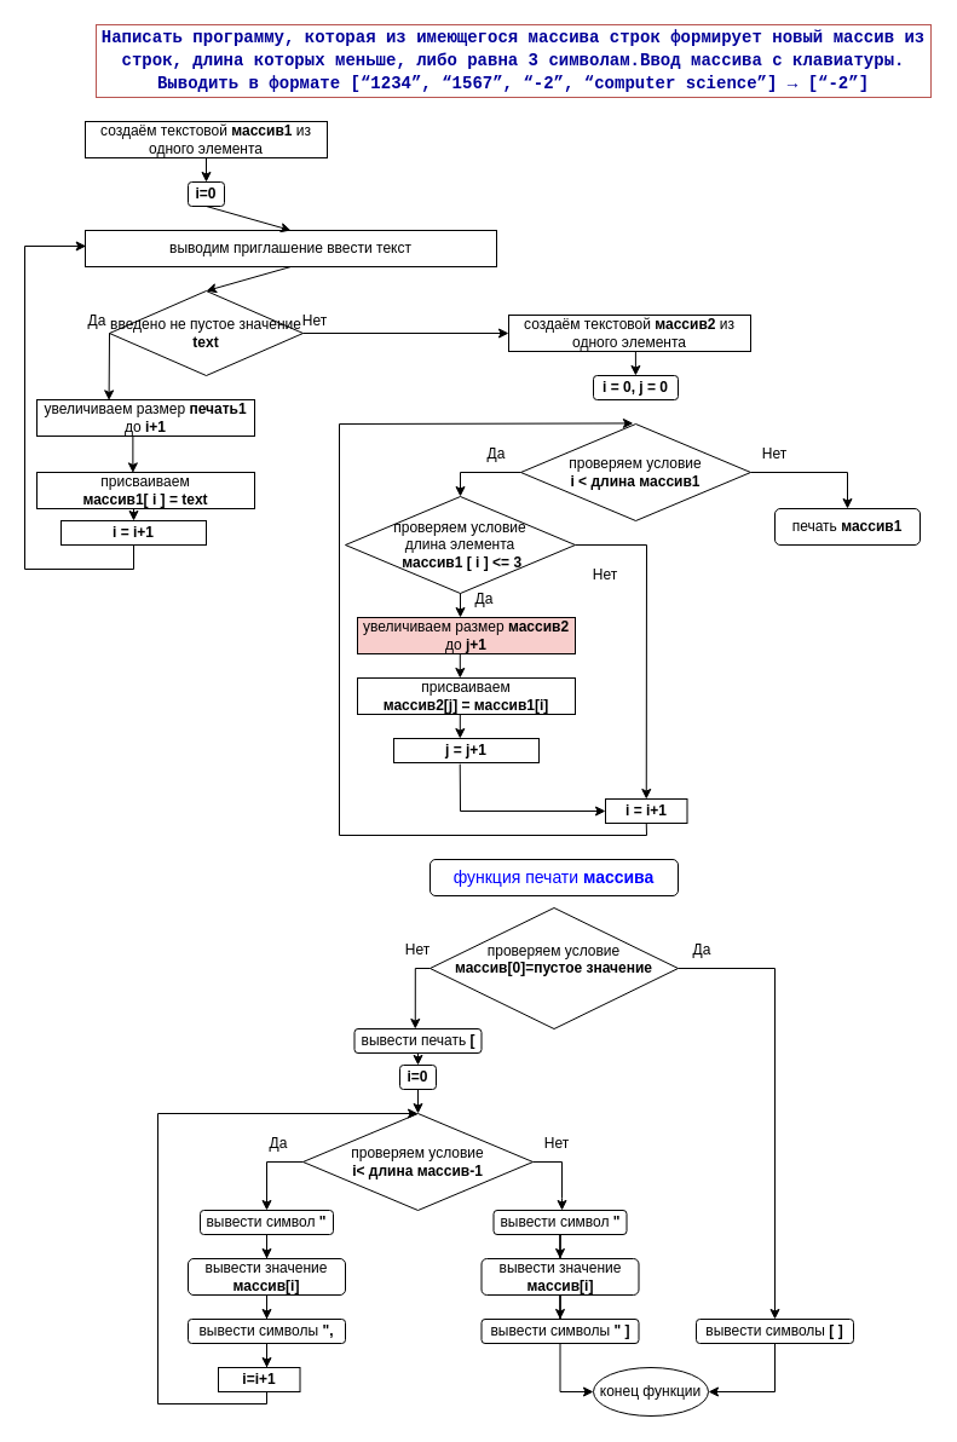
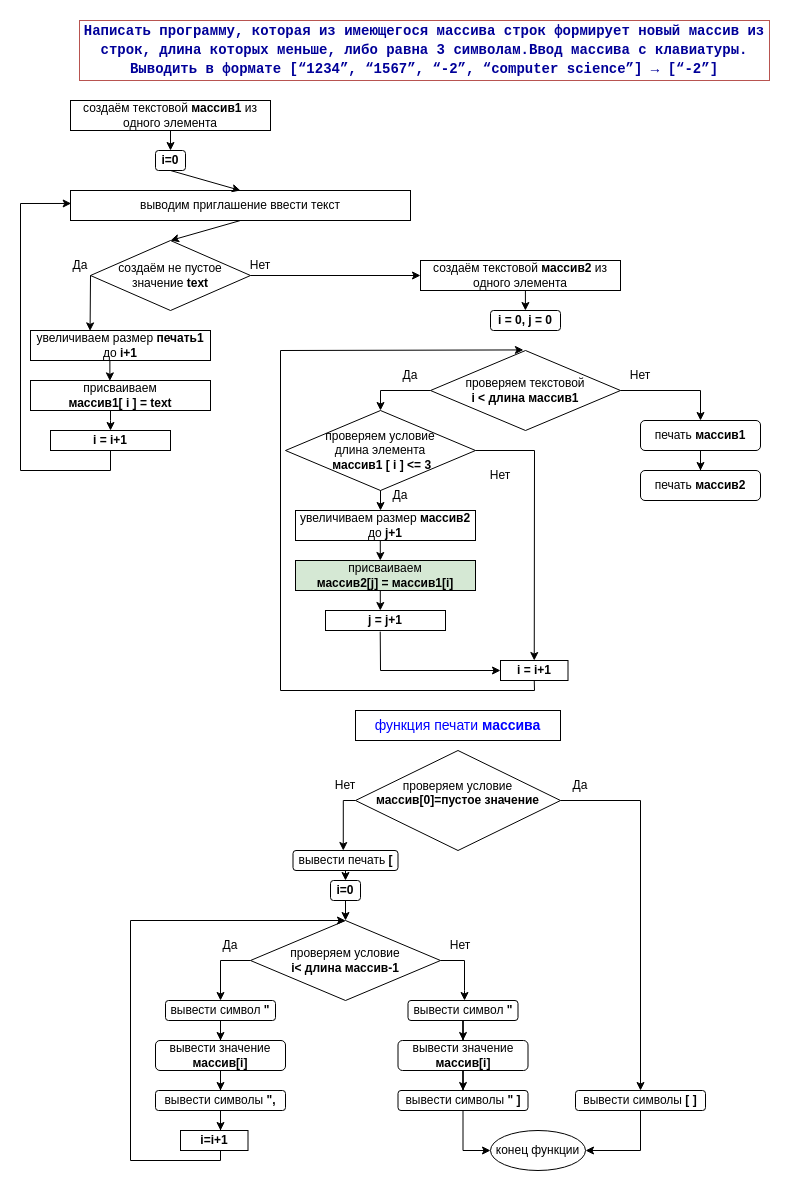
  <mxCell id="0" />
  <mxCell id="1" parent="0" />
  <mxCell id="2" value="&lt;div style=&quot;font-family: Consolas, &amp;quot;Courier New&amp;quot;, monospace; font-size: 14px; line-height: 19px;&quot;&gt;&lt;div style=&quot;font-size: 14px;&quot;&gt;Написать программу, которая из имеющегося массива строк формирует новый массив из строк, длина которых меньше, либо равна 3 символам.Ввод массива с клавиатуры.&lt;br&gt;&lt;/div&gt;&lt;div style=&quot;font-size: 14px;&quot;&gt;Выводить в формате [“1234”, “1567”, “-2”, “computer science”] → [“-2”]&lt;/div&gt;&lt;/div&gt;" style="text;strokeColor=#b85450;align=center;fillColor=none;html=1;verticalAlign=middle;whiteSpace=wrap;rounded=0;labelBackgroundColor=none;fontSize=14;fontStyle=1;fontColor=#000099;" vertex="1" parent="1"><mxGeometry x="79" width="690" height="60" as="geometry" y="20" /></mxCell>
  <mxCell id="3" value="создаём текстовой &lt;b&gt;массив1 &lt;/b&gt;из одного элемента" style="rounded=0;whiteSpace=wrap;html=1;" vertex="1" parent="1"><mxGeometry x="70" y="100" width="200" height="30" as="geometry" /></mxCell>
  <mxCell id="4" value="выводим приглашение ввести текст" style="rounded=0;whiteSpace=wrap;html=1;" vertex="1" parent="1"><mxGeometry x="70" y="190" width="340" height="30" as="geometry" /></mxCell>
  <mxCell id="5" value="&lt;b&gt;i=0&lt;/b&gt;" style="rounded=1;whiteSpace=wrap;html=1;" vertex="1" parent="1"><mxGeometry x="155" y="150" width="30" height="20" as="geometry" /></mxCell>
- <mxCell id="6" value="введено не пустое значение &lt;b&gt;text&lt;/b&gt;" style="rhombus;whiteSpace=wrap;html=1;" vertex="1" parent="1"><mxGeometry x="90" y="240" width="160" height="70" as="geometry" /></mxCell>
+ <mxCell id="6" value="создаём не пустое значение &lt;b&gt;text&lt;/b&gt;" style="rhombus;whiteSpace=wrap;html=1;" vertex="1" parent="1"><mxGeometry x="90" y="240" width="160" height="70" as="geometry" /></mxCell>
  <mxCell id="7" value="" style="endArrow=classic;html=1;rounded=0;exitX=0.5;exitY=1;exitDx=0;exitDy=0;entryX=0.5;entryY=0;entryDx=0;entryDy=0;" edge="1" parent="1" source="3" target="5"><mxGeometry width="50" height="50" relative="1" as="geometry"><mxPoint x="420" y="350" as="sourcePoint" /><mxPoint x="470" y="300" as="targetPoint" /></mxGeometry></mxCell>
  <mxCell id="8" value="" style="endArrow=classic;html=1;rounded=0;exitX=0.5;exitY=1;exitDx=0;exitDy=0;entryX=0.5;entryY=0;entryDx=0;entryDy=0;" edge="1" parent="1" source="5" target="4"><mxGeometry width="50" height="50" relative="1" as="geometry"><mxPoint x="420" y="350" as="sourcePoint" /><mxPoint x="470" y="300" as="targetPoint" /></mxGeometry></mxCell>
  <mxCell id="9" value="" style="endArrow=classic;html=1;rounded=0;exitX=0.5;exitY=1;exitDx=0;exitDy=0;entryX=0.5;entryY=0;entryDx=0;entryDy=0;" edge="1" parent="1" source="4" target="6"><mxGeometry width="50" height="50" relative="1" as="geometry"><mxPoint x="420" y="380" as="sourcePoint" /><mxPoint x="470" y="330" as="targetPoint" /></mxGeometry></mxCell>
  <mxCell id="10" value="увеличиваем размер &lt;b&gt;печать1&lt;/b&gt; до &lt;b&gt;i+1&lt;/b&gt;" style="rounded=0;whiteSpace=wrap;html=1;" vertex="1" parent="1"><mxGeometry x="30" y="330" width="180" height="30" as="geometry" /></mxCell>
  <mxCell id="11" style="edgeStyle=orthogonalEdgeStyle;rounded=0;orthogonalLoop=1;jettySize=auto;html=1;entryX=0.5;entryY=0;entryDx=0;entryDy=0;" edge="1" parent="1" source="12" target="27"><mxGeometry relative="1" as="geometry"><Array as="points"><mxPoint x="110" y="420" /><mxPoint x="110" y="420" /></Array></mxGeometry></mxCell>
- <mxCell id="12" value="&lt;div&gt;присваиваем &lt;br&gt;&lt;/div&gt;&lt;div&gt;&lt;b&gt;массив1[ i ] = text&lt;/b&gt;&lt;/div&gt; " style="rounded=0;whiteSpace=wrap;html=1;" vertex="1" parent="1"><mxGeometry x="30" y="390" width="180" height="30" as="geometry" /></mxCell>
+ <mxCell id="12" value="&lt;div&gt;присваиваем &lt;br&gt;&lt;/div&gt;&lt;div&gt;&lt;b&gt;массив1[ i ] = text&lt;/b&gt;&lt;/div&gt; " style="rounded=0;whiteSpace=wrap;html=1;" vertex="1" parent="1"><mxGeometry x="30" y="380" width="180" height="30" as="geometry" /></mxCell>
  <mxCell id="13" value="" style="endArrow=classic;html=1;rounded=0;exitX=0;exitY=0.5;exitDx=0;exitDy=0;entryX=0.331;entryY=0.013;entryDx=0;entryDy=0;entryPerimeter=0;" edge="1" parent="1" source="6" target="10"><mxGeometry width="50" height="50" relative="1" as="geometry"><mxPoint x="120" y="370" as="sourcePoint" /><mxPoint x="170" y="320" as="targetPoint" /></mxGeometry></mxCell>
  <mxCell id="14" value="&lt;b&gt;j = j+1&lt;/b&gt;" style="rounded=0;whiteSpace=wrap;html=1;" vertex="1" parent="1"><mxGeometry x="325" y="610" width="120" height="20" as="geometry" /></mxCell>
  <mxCell id="15" value="" style="endArrow=classic;html=1;rounded=0;exitX=0.413;exitY=0.941;exitDx=0;exitDy=0;entryX=0.002;entryY=0.432;entryDx=0;entryDy=0;entryPerimeter=0;exitPerimeter=0;" edge="1" parent="1" source="27" target="4"><mxGeometry width="50" height="50" relative="1" as="geometry"><mxPoint x="180" y="489.94" as="sourcePoint" /><mxPoint x="20" y="200" as="targetPoint" /><Array as="points"><mxPoint x="110" y="450" /><mxPoint x="110" y="470" /><mxPoint x="20" y="470" /><mxPoint x="20" y="203" /></Array></mxGeometry></mxCell>
  <mxCell id="16" value="" style="endArrow=classic;html=1;rounded=0;exitX=0.441;exitY=0.999;exitDx=0;exitDy=0;exitPerimeter=0;entryX=0.441;entryY=0.013;entryDx=0;entryDy=0;entryPerimeter=0;" edge="1" parent="1" source="10" target="12"><mxGeometry width="50" height="50" relative="1" as="geometry"><mxPoint x="120" y="390" as="sourcePoint" /><mxPoint x="170" y="340" as="targetPoint" /></mxGeometry></mxCell>
  <mxCell id="17" value="создаём текстовой &lt;b&gt;массив2 &lt;/b&gt;из одного элемента" style="rounded=0;whiteSpace=wrap;html=1;" vertex="1" parent="1"><mxGeometry x="420" y="260" width="200" height="30" as="geometry" /></mxCell>
  <mxCell id="18" value="" style="endArrow=classic;html=1;rounded=0;exitX=1;exitY=0.5;exitDx=0;exitDy=0;" edge="1" parent="1" source="6" target="17"><mxGeometry width="50" height="50" relative="1" as="geometry"><mxPoint x="180" y="260" as="sourcePoint" /><mxPoint x="230" y="210" as="targetPoint" /></mxGeometry></mxCell>
  <mxCell id="19" value="&lt;b&gt;i = 0, j = 0&lt;br&gt;&lt;/b&gt;" style="rounded=1;whiteSpace=wrap;html=1;" vertex="1" parent="1"><mxGeometry x="490" y="310" width="70" height="20" as="geometry" /></mxCell>
  <mxCell id="20" value="&lt;div&gt;проверяем условие&lt;/div&gt;&lt;div&gt;длина элемента&lt;/div&gt;&lt;div&gt;&amp;nbsp;&lt;b&gt;массив1 [ i ] &amp;lt;= 3&lt;/b&gt;&lt;br&gt;&lt;/div&gt;" style="rhombus;whiteSpace=wrap;html=1;" vertex="1" parent="1"><mxGeometry x="285" y="410" width="190" height="80" as="geometry" /></mxCell>
- <mxCell id="21" value="увеличиваем размер &lt;b&gt;массив2&lt;/b&gt; до &lt;b&gt;j+1&lt;/b&gt;" style="rounded=0;whiteSpace=wrap;html=1;fillColor=#f8cecc;" vertex="1" parent="1"><mxGeometry x="295" y="510" width="180" height="30" as="geometry" /></mxCell>
- <mxCell id="22" value="&lt;div&gt;присваиваем &lt;b&gt;&lt;br&gt;&lt;/b&gt;&lt;/div&gt;&lt;div&gt;&lt;b&gt;массив2[j] =&lt;/b&gt;&lt;b&gt; массив1[i]&lt;/b&gt;&lt;/div&gt; " style="rounded=0;whiteSpace=wrap;html=1;" vertex="1" parent="1"><mxGeometry x="295" y="560" width="180" height="30" as="geometry" /></mxCell>
+ <mxCell id="21" value="увеличиваем размер &lt;b&gt;массив2&lt;/b&gt; до &lt;b&gt;j+1&lt;/b&gt;" style="rounded=0;whiteSpace=wrap;html=1;" vertex="1" parent="1"><mxGeometry x="295" y="510" width="180" height="30" as="geometry" /></mxCell>
+ <mxCell id="22" value="&lt;div&gt;присваиваем &lt;b&gt;&lt;br&gt;&lt;/b&gt;&lt;/div&gt;&lt;div&gt;&lt;b&gt;массив2[j] =&lt;/b&gt;&lt;b&gt; массив1[i]&lt;/b&gt;&lt;/div&gt; " style="rounded=0;whiteSpace=wrap;html=1;fillColor=#d5e8d4;" vertex="1" parent="1"><mxGeometry x="295" y="560" width="180" height="30" as="geometry" /></mxCell>
  <mxCell id="23" style="edgeStyle=orthogonalEdgeStyle;rounded=0;orthogonalLoop=1;jettySize=auto;html=1;entryX=0.5;entryY=0;entryDx=0;entryDy=0;" edge="1" parent="1" source="24" target="41"><mxGeometry relative="1" as="geometry" /></mxCell>
- <mxCell id="24" value="&lt;div&gt;проверяем условие&lt;/div&gt;&lt;div&gt;&lt;b&gt;i &amp;lt; длина&lt;/b&gt; &lt;b&gt;массив1&lt;/b&gt;&lt;br&gt;&lt;/div&gt;" style="rhombus;whiteSpace=wrap;html=1;" vertex="1" parent="1"><mxGeometry x="430" y="350" width="190" height="80" as="geometry" /></mxCell>
+ <mxCell id="24" value="&lt;div&gt;проверяем текстовой&lt;/div&gt;&lt;div&gt;&lt;b&gt;i &amp;lt; длина&lt;/b&gt; &lt;b&gt;массив1&lt;/b&gt;&lt;br&gt;&lt;/div&gt;" style="rhombus;whiteSpace=wrap;html=1;" vertex="1" parent="1"><mxGeometry x="430" y="350" width="190" height="80" as="geometry" /></mxCell>
  <mxCell id="25" value="Да" style="text;html=1;strokeColor=none;fillColor=none;align=center;verticalAlign=middle;whiteSpace=wrap;rounded=0;" vertex="1" parent="1"><mxGeometry x="50" y="250" width="60" height="30" as="geometry" /></mxCell>
  <mxCell id="26" value="Нет" style="text;html=1;strokeColor=none;fillColor=none;align=center;verticalAlign=middle;whiteSpace=wrap;rounded=0;" vertex="1" parent="1"><mxGeometry x="230" y="250" width="60" height="30" as="geometry" /></mxCell>
  <mxCell id="27" value="&lt;b&gt;i = i+1&lt;/b&gt;" style="rounded=0;whiteSpace=wrap;html=1;" vertex="1" parent="1"><mxGeometry x="50" y="430" width="120" height="20" as="geometry" /></mxCell>
  <mxCell id="28" value="" style="endArrow=classic;html=1;rounded=0;exitX=0;exitY=0.5;exitDx=0;exitDy=0;entryX=0.5;entryY=0;entryDx=0;entryDy=0;" edge="1" parent="1" source="24" target="20"><mxGeometry width="50" height="50" relative="1" as="geometry"><mxPoint x="-130" y="340" as="sourcePoint" /><mxPoint x="380" y="390" as="targetPoint" /><Array as="points"><mxPoint x="380" y="390" /></Array></mxGeometry></mxCell>
  <mxCell id="29" value="Да" style="text;html=1;strokeColor=none;fillColor=none;align=center;verticalAlign=middle;whiteSpace=wrap;rounded=0;" vertex="1" parent="1"><mxGeometry x="380" y="360" width="60" height="30" as="geometry" /></mxCell>
  <mxCell id="30" value="" style="endArrow=classic;html=1;rounded=0;entryX=0.5;entryY=0;entryDx=0;entryDy=0;exitX=0.5;exitY=1;exitDx=0;exitDy=0;" edge="1" parent="1"><mxGeometry width="50" height="50" relative="1" as="geometry"><mxPoint x="524.91" y="290" as="sourcePoint" /><mxPoint x="524.91" y="310" as="targetPoint" /></mxGeometry></mxCell>
  <mxCell id="31" value="" style="endArrow=classic;html=1;rounded=0;entryX=0.5;entryY=0;entryDx=0;entryDy=0;exitX=0.5;exitY=1;exitDx=0;exitDy=0;" edge="1" parent="1"><mxGeometry width="50" height="50" relative="1" as="geometry"><mxPoint x="380" y="490" as="sourcePoint" /><mxPoint x="380" y="510" as="targetPoint" /></mxGeometry></mxCell>
  <mxCell id="32" value="Да" style="text;html=1;strokeColor=none;fillColor=none;align=center;verticalAlign=middle;whiteSpace=wrap;rounded=0;" vertex="1" parent="1"><mxGeometry x="370" y="480" width="60" height="30" as="geometry" /></mxCell>
  <mxCell id="33" value="" style="endArrow=classic;html=1;rounded=0;entryX=0.5;entryY=0;entryDx=0;entryDy=0;exitX=0.5;exitY=1;exitDx=0;exitDy=0;" edge="1" parent="1"><mxGeometry width="50" height="50" relative="1" as="geometry"><mxPoint x="379.81" y="540" as="sourcePoint" /><mxPoint x="379.81" y="560" as="targetPoint" /></mxGeometry></mxCell>
  <mxCell id="34" value="" style="endArrow=classic;html=1;rounded=0;entryX=0.5;entryY=0;entryDx=0;entryDy=0;exitX=0.5;exitY=1;exitDx=0;exitDy=0;" edge="1" parent="1"><mxGeometry width="50" height="50" relative="1" as="geometry"><mxPoint x="379.81" y="590" as="sourcePoint" /><mxPoint x="379.81" y="610" as="targetPoint" /></mxGeometry></mxCell>
  <mxCell id="35" value="" style="endArrow=classic;html=1;rounded=0;exitX=1;exitY=0.5;exitDx=0;exitDy=0;entryX=0.5;entryY=0;entryDx=0;entryDy=0;" edge="1" parent="1" source="20" target="36"><mxGeometry width="50" height="50" relative="1" as="geometry"><mxPoint x="90" y="400" as="sourcePoint" /><mxPoint x="680" y="540" as="targetPoint" /><Array as="points"><mxPoint x="534" y="450" /></Array></mxGeometry></mxCell>
  <mxCell id="36" value="&lt;b&gt;i = i+1&lt;/b&gt;" style="rounded=0;whiteSpace=wrap;html=1;" vertex="1" parent="1"><mxGeometry x="500" y="660" width="67.5" height="20" as="geometry" /></mxCell>
  <mxCell id="37" value="Нет" style="text;html=1;strokeColor=none;fillColor=none;align=center;verticalAlign=middle;whiteSpace=wrap;rounded=0;" vertex="1" parent="1"><mxGeometry x="315" y="770" width="60" height="30" as="geometry" /></mxCell>
  <mxCell id="38" value="" style="endArrow=classic;html=1;rounded=0;exitX=0.456;exitY=1.055;exitDx=0;exitDy=0;exitPerimeter=0;entryX=0;entryY=0.5;entryDx=0;entryDy=0;" edge="1" parent="1" source="14" target="36"><mxGeometry width="50" height="50" relative="1" as="geometry"><mxPoint x="389.81" y="600" as="sourcePoint" /><mxPoint x="380" y="660" as="targetPoint" /><Array as="points"><mxPoint x="380" y="670" /></Array></mxGeometry></mxCell>
  <mxCell id="39" value="" style="endArrow=classic;html=1;rounded=0;exitX=0.5;exitY=1;exitDx=0;exitDy=0;entryX=0.489;entryY=-0.007;entryDx=0;entryDy=0;entryPerimeter=0;" edge="1" parent="1" source="36" target="24"><mxGeometry width="50" height="50" relative="1" as="geometry"><mxPoint x="320" y="540" as="sourcePoint" /><mxPoint x="370" y="490" as="targetPoint" /><Array as="points"><mxPoint x="534" y="690" /><mxPoint x="280" y="690" /><mxPoint x="280" y="350" /></Array></mxGeometry></mxCell>
+ <mxCell id="40" style="edgeStyle=orthogonalEdgeStyle;rounded=0;orthogonalLoop=1;jettySize=auto;html=1;" edge="1" parent="1" source="41" target="42"><mxGeometry relative="1" as="geometry" /></mxCell>
  <mxCell id="41" value="печать&lt;b&gt; массив1&lt;/b&gt;" style="rounded=1;whiteSpace=wrap;html=1;" vertex="1" parent="1"><mxGeometry x="640" y="420" width="120" height="30" as="geometry" /></mxCell>
+ <mxCell id="42" value="печать&lt;b&gt; массив2&lt;/b&gt;" style="rounded=1;whiteSpace=wrap;html=1;" vertex="1" parent="1"><mxGeometry x="640" y="470" width="120" height="30" as="geometry" /></mxCell>
  <mxCell id="43" value="Нет" style="text;html=1;strokeColor=none;fillColor=none;align=center;verticalAlign=middle;whiteSpace=wrap;rounded=0;" vertex="1" parent="1"><mxGeometry x="610" y="360" width="60" height="30" as="geometry" /></mxCell>
- <mxCell id="44" value="&lt;font style=&quot;font-size: 14px;&quot; color=&quot;#0000ff&quot;&gt;функция печати&lt;b&gt; массива&lt;/b&gt;&lt;/font&gt;" style="rounded=1;whiteSpace=wrap;html=1;" vertex="1" parent="1"><mxGeometry x="355" y="710" width="205" height="30" as="geometry" /></mxCell>
+ <mxCell id="44" value="&lt;font style=&quot;font-size: 14px;&quot; color=&quot;#0000ff&quot;&gt;функция печати&lt;b&gt; массива&lt;/b&gt;&lt;/font&gt;" style="whiteSpace=wrap;html=1;rounded=0;" vertex="1" parent="1"><mxGeometry x="355" y="710" width="205" height="30" as="geometry" /></mxCell>
  <mxCell id="45" style="edgeStyle=orthogonalEdgeStyle;rounded=0;orthogonalLoop=1;jettySize=auto;html=1;entryX=0.5;entryY=0;entryDx=0;entryDy=0;" edge="1" parent="1" source="47" target="51"><mxGeometry relative="1" as="geometry"><Array as="points"><mxPoint x="220" y="960" /></Array></mxGeometry></mxCell>
  <mxCell id="46" style="edgeStyle=orthogonalEdgeStyle;rounded=0;orthogonalLoop=1;jettySize=auto;html=1;entryX=0.514;entryY=0;entryDx=0;entryDy=0;entryPerimeter=0;" edge="1" parent="1" source="47" target="69"><mxGeometry relative="1" as="geometry"><mxPoint x="463" y="990" as="targetPoint" /><Array as="points"><mxPoint x="464" y="960" /><mxPoint x="464" y="990" /></Array></mxGeometry></mxCell>
  <mxCell id="47" value="&lt;div&gt;проверяем условие&lt;/div&gt;&lt;div&gt;&lt;b&gt;i&amp;lt; длина&lt;/b&gt; &lt;b&gt;массив-1&lt;/b&gt;&lt;br&gt;&lt;/div&gt;" style="rhombus;whiteSpace=wrap;html=1;" vertex="1" parent="1"><mxGeometry x="250" y="920" width="190" height="80" as="geometry" /></mxCell>
  <mxCell id="48" style="edgeStyle=orthogonalEdgeStyle;rounded=0;orthogonalLoop=1;jettySize=auto;html=1;" edge="1" parent="1" source="49"><mxGeometry relative="1" as="geometry"><mxPoint x="345" y="920" as="targetPoint" /></mxGeometry></mxCell>
  <mxCell id="49" value="&lt;b&gt;i=0&lt;/b&gt;" style="rounded=1;whiteSpace=wrap;html=1;" vertex="1" parent="1"><mxGeometry x="330" y="880" width="30" height="20" as="geometry" /></mxCell>
  <mxCell id="50" value="" style="edgeStyle=orthogonalEdgeStyle;rounded=0;orthogonalLoop=1;jettySize=auto;html=1;entryX=0.5;entryY=0;entryDx=0;entryDy=0;" edge="1" parent="1" source="51" target="54"><mxGeometry relative="1" as="geometry" /></mxCell>
  <mxCell id="51" value="вывести символ&lt;b&gt; &quot;&lt;br&gt;&lt;/b&gt;" style="rounded=1;whiteSpace=wrap;html=1;" vertex="1" parent="1"><mxGeometry x="165" y="1000" width="110" height="20" as="geometry" /></mxCell>
  <mxCell id="52" value="вывести печать&lt;b&gt; [&lt;br&gt;&lt;/b&gt;" style="rounded=1;whiteSpace=wrap;html=1;" vertex="1" parent="1"><mxGeometry x="292.5" y="850" width="105" height="20" as="geometry" /></mxCell>
  <mxCell id="53" style="edgeStyle=orthogonalEdgeStyle;rounded=0;orthogonalLoop=1;jettySize=auto;html=1;entryX=0.5;entryY=0;entryDx=0;entryDy=0;" edge="1" parent="1" source="54" target="66"><mxGeometry relative="1" as="geometry" /></mxCell>
  <mxCell id="54" value="вывести значение &lt;b&gt;массив[i]&lt;br&gt;&lt;/b&gt;" style="rounded=1;whiteSpace=wrap;html=1;" vertex="1" parent="1"><mxGeometry x="155" y="1040" width="130" height="30" as="geometry" /></mxCell>
  <mxCell id="55" style="edgeStyle=orthogonalEdgeStyle;rounded=0;orthogonalLoop=1;jettySize=auto;html=1;entryX=1;entryY=0.5;entryDx=0;entryDy=0;" edge="1" parent="1" source="56" target="76"><mxGeometry relative="1" as="geometry" /></mxCell>
  <mxCell id="56" value="вывести символы&lt;b&gt; [ ]&lt;br&gt;&lt;/b&gt;" style="rounded=1;whiteSpace=wrap;html=1;" vertex="1" parent="1"><mxGeometry x="575" y="1090" width="130" height="20" as="geometry" /></mxCell>
  <mxCell id="57" style="edgeStyle=orthogonalEdgeStyle;rounded=0;orthogonalLoop=1;jettySize=auto;html=1;entryX=0.479;entryY=-0.237;entryDx=0;entryDy=0;entryPerimeter=0;exitX=0;exitY=0.5;exitDx=0;exitDy=0;" edge="1" parent="1" source="59"><mxGeometry relative="1" as="geometry"><mxPoint x="354.995" y="804.752" as="sourcePoint" /><mxPoint x="342.765" y="850" as="targetPoint" /><Array as="points"><mxPoint x="343" y="800" /></Array></mxGeometry></mxCell>
  <mxCell id="58" style="edgeStyle=orthogonalEdgeStyle;rounded=0;orthogonalLoop=1;jettySize=auto;html=1;entryX=0.5;entryY=0;entryDx=0;entryDy=0;" edge="1" parent="1" source="59" target="56"><mxGeometry relative="1" as="geometry"><Array as="points"><mxPoint x="640" y="800" /></Array></mxGeometry></mxCell>
  <mxCell id="59" value="&lt;div&gt;проверяем условие&lt;/div&gt;&lt;div&gt;&lt;b&gt;массив[0]=пустое значение&lt;/b&gt;&lt;/div&gt;&lt;div&gt;&lt;b&gt;&lt;br&gt;&lt;/b&gt;&lt;/div&gt;" style="rhombus;whiteSpace=wrap;html=1;" vertex="1" parent="1"><mxGeometry x="355" y="750" width="205" height="100" as="geometry" /></mxCell>
  <mxCell id="60" style="edgeStyle=orthogonalEdgeStyle;rounded=0;orthogonalLoop=1;jettySize=auto;html=1;entryX=0.5;entryY=0;entryDx=0;entryDy=0;" edge="1" parent="1" source="61" target="47"><mxGeometry relative="1" as="geometry"><Array as="points"><mxPoint x="220" y="1160" /><mxPoint x="130" y="1160" /><mxPoint x="130" y="920" /></Array></mxGeometry></mxCell>
  <mxCell id="61" value="&lt;b&gt;i=i+1&lt;/b&gt;" style="rounded=0;whiteSpace=wrap;html=1;" vertex="1" parent="1"><mxGeometry x="180" y="1130" width="67.5" height="20" as="geometry" /></mxCell>
  <mxCell id="62" value="" style="endArrow=classic;html=1;rounded=0;exitX=0.5;exitY=1;exitDx=0;exitDy=0;entryX=0.5;entryY=0;entryDx=0;entryDy=0;" edge="1" parent="1" source="52" target="49"><mxGeometry width="50" height="50" relative="1" as="geometry"><mxPoint x="310" y="930" as="sourcePoint" /><mxPoint x="360" y="880" as="targetPoint" /></mxGeometry></mxCell>
  <mxCell id="63" value="Нет" style="text;html=1;strokeColor=none;fillColor=none;align=center;verticalAlign=middle;whiteSpace=wrap;rounded=0;" vertex="1" parent="1"><mxGeometry x="470" y="460" width="60" height="30" as="geometry" /></mxCell>
  <mxCell id="64" value="Да" style="text;html=1;strokeColor=none;fillColor=none;align=center;verticalAlign=middle;whiteSpace=wrap;rounded=0;" vertex="1" parent="1"><mxGeometry x="200" y="930" width="60" height="30" as="geometry" /></mxCell>
  <mxCell id="65" style="edgeStyle=orthogonalEdgeStyle;rounded=0;orthogonalLoop=1;jettySize=auto;html=1;entryX=0.593;entryY=0;entryDx=0;entryDy=0;entryPerimeter=0;" edge="1" parent="1" source="66" target="61"><mxGeometry relative="1" as="geometry" /></mxCell>
  <mxCell id="66" value="вывести символы&lt;b&gt; &quot;,&lt;br&gt;&lt;/b&gt;" style="rounded=1;whiteSpace=wrap;html=1;" vertex="1" parent="1"><mxGeometry x="155" y="1090" width="130" height="20" as="geometry" /></mxCell>
  <mxCell id="67" value="Да" style="text;html=1;strokeColor=none;fillColor=none;align=center;verticalAlign=middle;whiteSpace=wrap;rounded=0;" vertex="1" parent="1"><mxGeometry x="550" y="770" width="60" height="30" as="geometry" /></mxCell>
  <mxCell id="68" value="" style="edgeStyle=orthogonalEdgeStyle;rounded=0;orthogonalLoop=1;jettySize=auto;html=1;entryX=0.5;entryY=0;entryDx=0;entryDy=0;" edge="1" source="69" target="71" parent="1"><mxGeometry relative="1" as="geometry" /></mxCell>
  <mxCell id="69" value="вывести символ&lt;b&gt; &quot;&lt;br&gt;&lt;/b&gt;" style="rounded=1;whiteSpace=wrap;html=1;" vertex="1" parent="1"><mxGeometry x="407.5" y="1000" width="110" height="20" as="geometry" /></mxCell>
  <mxCell id="70" style="edgeStyle=orthogonalEdgeStyle;rounded=0;orthogonalLoop=1;jettySize=auto;html=1;entryX=0.5;entryY=0;entryDx=0;entryDy=0;" edge="1" parent="1" source="71" target="73"><mxGeometry relative="1" as="geometry" /></mxCell>
  <mxCell id="71" value="вывести значение &lt;b&gt;массив[i]&lt;br&gt;&lt;/b&gt;" style="rounded=1;whiteSpace=wrap;html=1;" vertex="1" parent="1"><mxGeometry x="397.5" y="1040" width="130" height="30" as="geometry" /></mxCell>
  <mxCell id="72" style="edgeStyle=orthogonalEdgeStyle;rounded=0;orthogonalLoop=1;jettySize=auto;html=1;entryX=0;entryY=0.5;entryDx=0;entryDy=0;" edge="1" parent="1" source="73" target="76"><mxGeometry relative="1" as="geometry" /></mxCell>
  <mxCell id="73" value="вывести символы&lt;b&gt; &quot; ]&lt;br&gt;&lt;/b&gt;" style="rounded=1;whiteSpace=wrap;html=1;" vertex="1" parent="1"><mxGeometry x="397.5" y="1090" width="130" height="20" as="geometry" /></mxCell>
  <mxCell id="74" style="edgeStyle=orthogonalEdgeStyle;rounded=0;orthogonalLoop=1;jettySize=auto;html=1;exitX=0.5;exitY=1;exitDx=0;exitDy=0;" edge="1" parent="1" source="73" target="73"><mxGeometry relative="1" as="geometry" /></mxCell>
  <mxCell id="75" value="Нет" style="text;html=1;strokeColor=none;fillColor=none;align=center;verticalAlign=middle;whiteSpace=wrap;rounded=0;" vertex="1" parent="1"><mxGeometry x="430" y="930" width="60" height="30" as="geometry" /></mxCell>
  <mxCell id="76" value="конец функции" style="ellipse;whiteSpace=wrap;html=1;" vertex="1" parent="1"><mxGeometry x="490" y="1130" width="95" height="40" as="geometry" /></mxCell>
